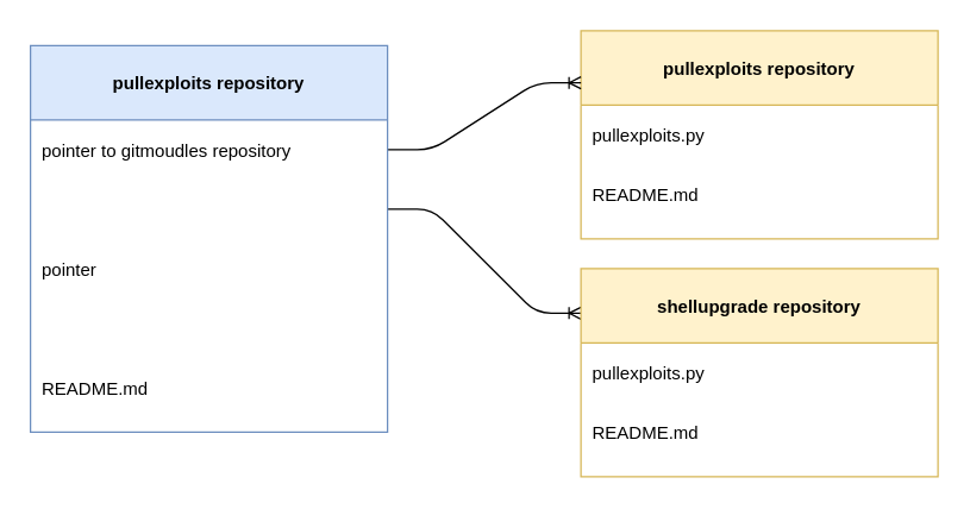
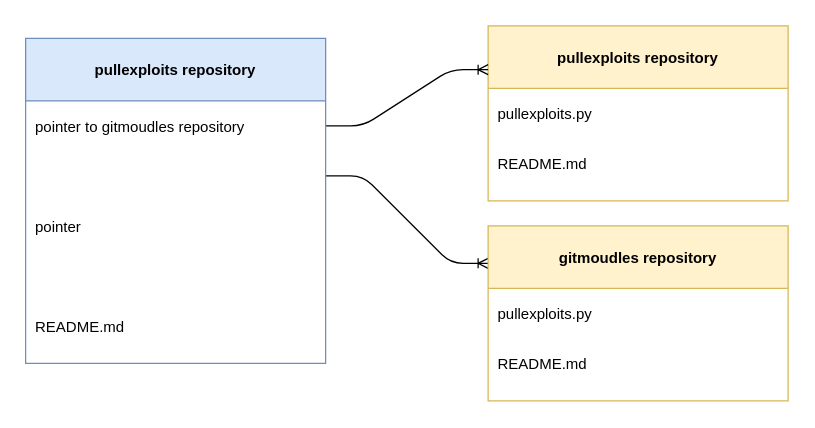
  <mxCell id="0" />
  <mxCell id="1" parent="0" />
  <mxCell id="2" value="pullexploits repository" style="shape=table;startSize=50;container=1;collapsible=1;childLayout=tableLayout;fixedRows=1;rowLines=0;fontStyle=1;align=center;resizeLast=1;fillColor=#fff2cc;strokeColor=#d6b656;" parent="1" vertex="1"><mxGeometry x="390" y="20" width="240" height="140" as="geometry" /></mxCell>
  <mxCell id="3" value="" style="shape=partialRectangle;collapsible=0;dropTarget=0;pointerEvents=0;fillColor=none;points=[[0,0.5],[1,0.5]];portConstraint=eastwest;top=0;left=0;right=0;bottom=0;" parent="2" vertex="1"><mxGeometry y="50" width="240" height="40" as="geometry" /></mxCell>
  <mxCell id="4" value="pullexploits.py" style="shape=partialRectangle;overflow=hidden;connectable=0;fillColor=none;top=0;left=0;bottom=0;right=0;align=left;spacingLeft=6;" parent="3" vertex="1"><mxGeometry width="240" height="40" as="geometry" /></mxCell>
  <mxCell id="5" value="" style="shape=partialRectangle;collapsible=0;dropTarget=0;pointerEvents=0;fillColor=none;points=[[0,0.5],[1,0.5]];portConstraint=eastwest;top=0;left=0;right=0;bottom=0;" vertex="1" parent="2"><mxGeometry y="90" width="240" height="40" as="geometry" /></mxCell>
  <mxCell id="6" value="README.md" style="shape=partialRectangle;overflow=hidden;connectable=0;fillColor=none;top=0;left=0;bottom=0;right=0;align=left;spacingLeft=6;" vertex="1" parent="5"><mxGeometry width="240" height="40" as="geometry" /></mxCell>
  <mxCell id="7" value="" style="edgeStyle=entityRelationEdgeStyle;fontSize=12;html=1;endArrow=ERoneToMany;entryX=0;entryY=0.25;entryDx=0;entryDy=0;" edge="1" parent="1" source="15" target="2"><mxGeometry width="100" height="100" relative="1" as="geometry"><mxPoint x="270" y="55" as="sourcePoint" /><mxPoint x="270" y="270" as="targetPoint" /></mxGeometry></mxCell>
  <mxCell id="8" value="" style="edgeStyle=entityRelationEdgeStyle;fontSize=12;html=1;endArrow=ERoneToMany;exitX=1;exitY=0.5;exitDx=0;exitDy=0;entryX=0;entryY=0.214;entryDx=0;entryDy=0;entryPerimeter=0;" edge="1" parent="1" source="17" target="9"><mxGeometry width="100" height="100" relative="1" as="geometry"><mxPoint x="270" y="85" as="sourcePoint" /><mxPoint x="390" y="212.5" as="targetPoint" /></mxGeometry></mxCell>
- <mxCell id="9" value="shellupgrade repository" style="shape=table;startSize=50;container=1;collapsible=1;childLayout=tableLayout;fixedRows=1;rowLines=0;fontStyle=1;align=center;resizeLast=1;fillColor=#fff2cc;strokeColor=#d6b656;" vertex="1" parent="1"><mxGeometry x="390" y="180" width="240" height="140" as="geometry" /></mxCell>
+ <mxCell id="9" value="gitmoudles repository" style="shape=table;startSize=50;container=1;collapsible=1;childLayout=tableLayout;fixedRows=1;rowLines=0;fontStyle=1;align=center;resizeLast=1;fillColor=#fff2cc;strokeColor=#d6b656;" vertex="1" parent="1"><mxGeometry x="390" y="180" width="240" height="140" as="geometry" /></mxCell>
  <mxCell id="10" value="" style="shape=partialRectangle;collapsible=0;dropTarget=0;pointerEvents=0;fillColor=none;points=[[0,0.5],[1,0.5]];portConstraint=eastwest;top=0;left=0;right=0;bottom=0;" vertex="1" parent="9"><mxGeometry y="50" width="240" height="40" as="geometry" /></mxCell>
  <mxCell id="11" value="pullexploits.py" style="shape=partialRectangle;overflow=hidden;connectable=0;fillColor=none;top=0;left=0;bottom=0;right=0;align=left;spacingLeft=6;" vertex="1" parent="10"><mxGeometry width="240" height="40" as="geometry" /></mxCell>
  <mxCell id="12" value="" style="shape=partialRectangle;collapsible=0;dropTarget=0;pointerEvents=0;fillColor=none;points=[[0,0.5],[1,0.5]];portConstraint=eastwest;top=0;left=0;right=0;bottom=0;" vertex="1" parent="9"><mxGeometry y="90" width="240" height="40" as="geometry" /></mxCell>
  <mxCell id="13" value="README.md" style="shape=partialRectangle;overflow=hidden;connectable=0;fillColor=none;top=0;left=0;bottom=0;right=0;align=left;spacingLeft=6;" vertex="1" parent="12"><mxGeometry width="240" height="40" as="geometry" /></mxCell>
  <mxCell id="14" value="pullexploits repository" style="shape=table;startSize=50;container=1;collapsible=1;childLayout=tableLayout;fixedRows=1;rowLines=0;fontStyle=1;align=center;resizeLast=1;fillColor=#dae8fc;strokeColor=#6c8ebf;" vertex="1" parent="1"><mxGeometry x="20" y="30" width="240" height="260" as="geometry" /></mxCell>
  <mxCell id="15" value="" style="shape=partialRectangle;collapsible=0;dropTarget=0;pointerEvents=0;fillColor=none;points=[[0,0.5],[1,0.5]];portConstraint=eastwest;top=0;left=0;right=0;bottom=0;" vertex="1" parent="14"><mxGeometry y="50" width="240" height="40" as="geometry" /></mxCell>
  <mxCell id="16" value="pointer to gitmoudles repository" style="shape=partialRectangle;overflow=hidden;connectable=0;fillColor=none;top=0;left=0;bottom=0;right=0;align=left;spacingLeft=6;" vertex="1" parent="15"><mxGeometry width="240" height="40" as="geometry" /></mxCell>
  <mxCell id="17" value="" style="shape=partialRectangle;collapsible=0;dropTarget=0;pointerEvents=0;fillColor=none;points=[[0,0.5],[1,0.5]];portConstraint=eastwest;top=0;left=0;right=0;bottom=0;" vertex="1" parent="14"><mxGeometry y="90" width="240" height="40" as="geometry" /></mxCell>
  <mxCell id="18" value="" style="shape=partialRectangle;collapsible=0;dropTarget=0;pointerEvents=0;fillColor=none;points=[[0,0.5],[1,0.5]];portConstraint=eastwest;top=0;left=0;right=0;bottom=0;" vertex="1" parent="14"><mxGeometry y="130" width="240" height="40" as="geometry" /></mxCell>
  <mxCell id="19" value="pointer" style="shape=partialRectangle;overflow=hidden;connectable=0;fillColor=none;top=0;left=0;bottom=0;right=0;align=left;spacingLeft=6;" vertex="1" parent="18"><mxGeometry width="240" height="40" as="geometry" /></mxCell>
  <mxCell id="20" value="" style="shape=partialRectangle;collapsible=0;dropTarget=0;pointerEvents=0;fillColor=none;points=[[0,0.5],[1,0.5]];portConstraint=eastwest;top=0;left=0;right=0;bottom=0;" vertex="1" parent="14"><mxGeometry y="170" width="240" height="40" as="geometry" /></mxCell>
  <mxCell id="21" value="" style="shape=partialRectangle;collapsible=0;dropTarget=0;pointerEvents=0;fillColor=none;points=[[0,0.5],[1,0.5]];portConstraint=eastwest;top=0;left=0;right=0;bottom=0;" vertex="1" parent="14"><mxGeometry y="210" width="240" height="40" as="geometry" /></mxCell>
  <mxCell id="22" value="README.md" style="shape=partialRectangle;overflow=hidden;connectable=0;fillColor=none;top=0;left=0;bottom=0;right=0;align=left;spacingLeft=6;" vertex="1" parent="21"><mxGeometry width="240" height="40" as="geometry" /></mxCell>
